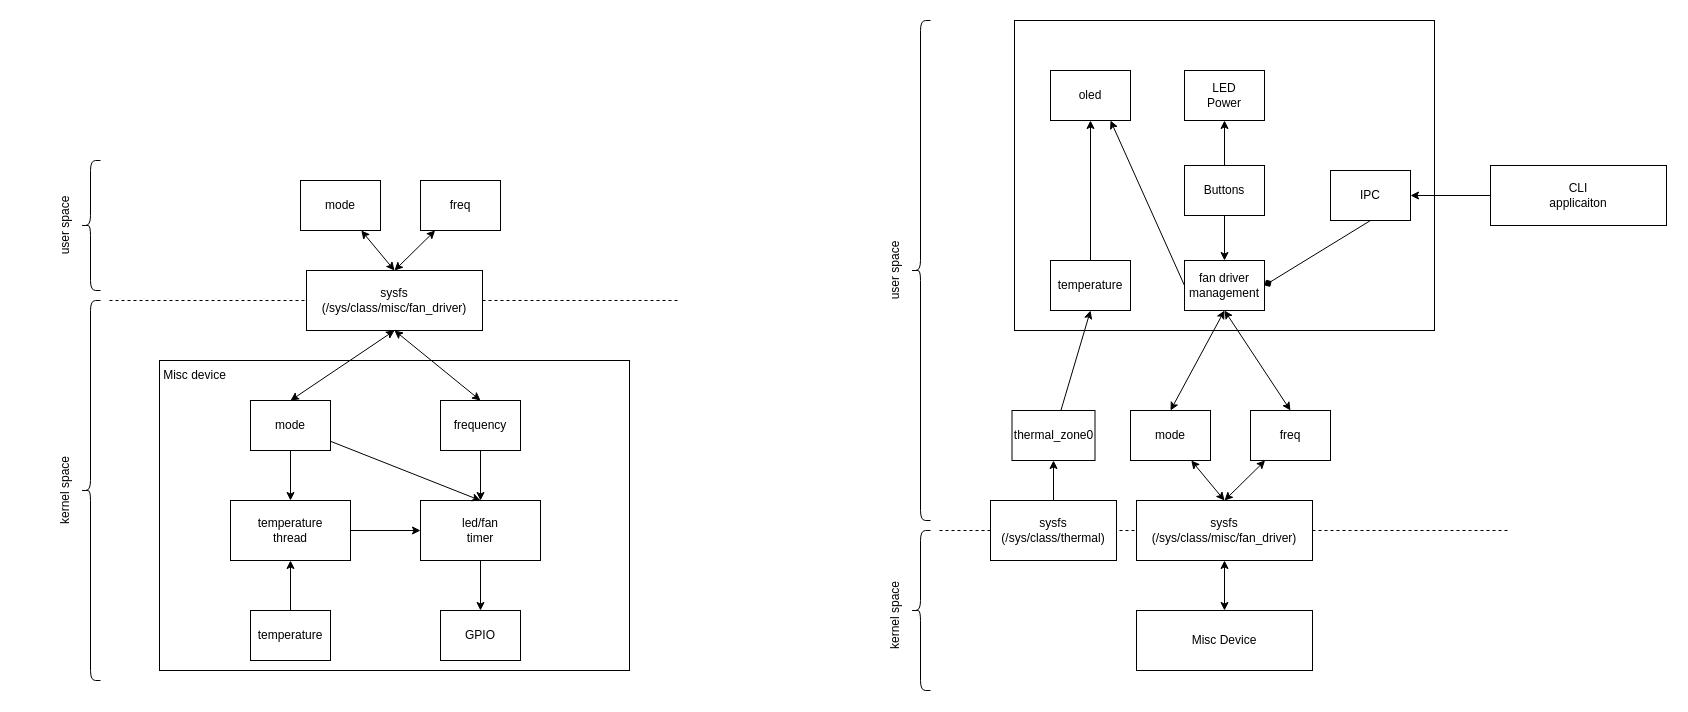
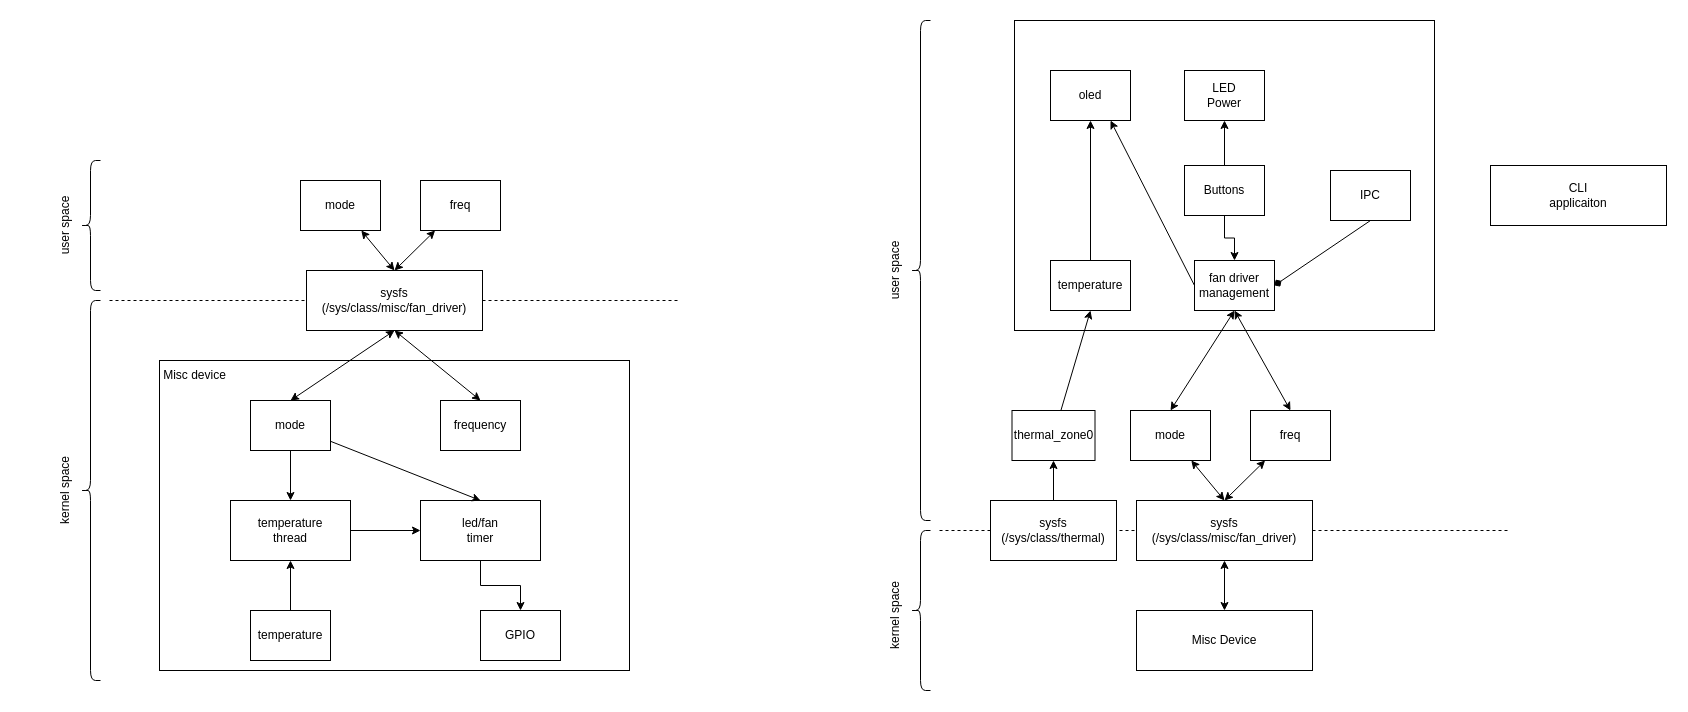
  <mxCell id="0" />
  <mxCell id="1" parent="0" />
  <mxCell id="2" value="" style="rounded=0;whiteSpace=wrap;html=1;" vertex="1" parent="1"><mxGeometry x="1014" y="20" width="420" height="310" as="geometry" /></mxCell>
  <mxCell id="3" value="" style="rounded=0;whiteSpace=wrap;html=1;" vertex="1" parent="1"><mxGeometry x="159" y="360" width="470" height="310" as="geometry" /></mxCell>
  <mxCell id="4" style="edgeStyle=orthogonalEdgeStyle;rounded=0;orthogonalLoop=1;jettySize=auto;html=1;entryX=0;entryY=0.5;entryDx=0;entryDy=0;" edge="1" parent="1" source="5" target="7"><mxGeometry relative="1" as="geometry" /></mxCell>
  <mxCell id="5" value="temperature&lt;br&gt;thread" style="rounded=0;whiteSpace=wrap;html=1;" vertex="1" parent="1"><mxGeometry x="230" y="500" width="120" height="60" as="geometry" /></mxCell>
  <mxCell id="6" style="edgeStyle=orthogonalEdgeStyle;rounded=0;orthogonalLoop=1;jettySize=auto;html=1;entryX=0.5;entryY=0;entryDx=0;entryDy=0;" edge="1" parent="1" source="7" target="10"><mxGeometry relative="1" as="geometry" /></mxCell>
  <mxCell id="7" value="led/fan&lt;br&gt;timer" style="rounded=0;whiteSpace=wrap;html=1;" vertex="1" parent="1"><mxGeometry x="420" y="500" width="120" height="60" as="geometry" /></mxCell>
  <mxCell id="8" style="edgeStyle=orthogonalEdgeStyle;rounded=0;orthogonalLoop=1;jettySize=auto;html=1;entryX=0.5;entryY=1;entryDx=0;entryDy=0;" edge="1" parent="1" source="9" target="5"><mxGeometry relative="1" as="geometry" /></mxCell>
  <mxCell id="9" value="temperature" style="rounded=0;whiteSpace=wrap;html=1;" vertex="1" parent="1"><mxGeometry x="250" y="610" width="80" height="50" as="geometry" /></mxCell>
- <mxCell id="10" value="GPIO" style="rounded=0;whiteSpace=wrap;html=1;" vertex="1" parent="1"><mxGeometry x="440" y="610" width="80" height="50" as="geometry" /></mxCell>
+ <mxCell id="10" value="GPIO" style="rounded=0;whiteSpace=wrap;html=1;" vertex="1" parent="1"><mxGeometry x="480" y="610" width="80" height="50" as="geometry" /></mxCell>
  <mxCell id="11" value="" style="endArrow=none;dashed=1;html=1;rounded=0;" edge="1" parent="1" source="21"><mxGeometry width="50" height="50" relative="1" as="geometry"><mxPoint x="109" y="300" as="sourcePoint" /><mxPoint x="679" y="300" as="targetPoint" /></mxGeometry></mxCell>
  <mxCell id="12" style="edgeStyle=orthogonalEdgeStyle;rounded=0;orthogonalLoop=1;jettySize=auto;html=1;entryX=0.5;entryY=0;entryDx=0;entryDy=0;" edge="1" parent="1" source="14" target="5"><mxGeometry relative="1" as="geometry" /></mxCell>
  <mxCell id="13" style="rounded=0;orthogonalLoop=1;jettySize=auto;html=1;entryX=0.5;entryY=0;entryDx=0;entryDy=0;" edge="1" parent="1" source="14" target="7"><mxGeometry relative="1" as="geometry" /></mxCell>
  <mxCell id="14" value="mode" style="rounded=0;whiteSpace=wrap;html=1;" vertex="1" parent="1"><mxGeometry x="250" y="400" width="80" height="50" as="geometry" /></mxCell>
- <mxCell id="15" style="edgeStyle=orthogonalEdgeStyle;rounded=0;orthogonalLoop=1;jettySize=auto;html=1;entryX=0.5;entryY=0;entryDx=0;entryDy=0;" edge="1" parent="1" source="16" target="7"><mxGeometry relative="1" as="geometry" /></mxCell>
  <mxCell id="16" value="frequency" style="rounded=0;whiteSpace=wrap;html=1;" vertex="1" parent="1"><mxGeometry x="440" y="400" width="80" height="50" as="geometry" /></mxCell>
  <mxCell id="17" value="Misc device" style="text;html=1;strokeColor=none;fillColor=none;align=center;verticalAlign=middle;whiteSpace=wrap;rounded=0;" vertex="1" parent="1"><mxGeometry x="159" y="360" width="71" height="30" as="geometry" /></mxCell>
  <mxCell id="18" value="" style="endArrow=none;dashed=1;html=1;rounded=0;" edge="1" parent="1" target="21"><mxGeometry width="50" height="50" relative="1" as="geometry"><mxPoint x="109" y="300" as="sourcePoint" /><mxPoint x="679" y="300" as="targetPoint" /></mxGeometry></mxCell>
  <mxCell id="19" style="rounded=0;orthogonalLoop=1;jettySize=auto;html=1;entryX=0.5;entryY=0;entryDx=0;entryDy=0;exitX=0.5;exitY=1;exitDx=0;exitDy=0;startArrow=classic;startFill=1;" edge="1" parent="1" source="21" target="14"><mxGeometry relative="1" as="geometry"><mxPoint x="363" y="330" as="sourcePoint" /></mxGeometry></mxCell>
  <mxCell id="20" style="rounded=0;orthogonalLoop=1;jettySize=auto;html=1;entryX=0.5;entryY=0;entryDx=0;entryDy=0;exitX=0.5;exitY=1;exitDx=0;exitDy=0;startArrow=classic;startFill=1;" edge="1" parent="1" source="21" target="16"><mxGeometry relative="1" as="geometry" /></mxCell>
  <mxCell id="21" value="sysfs&lt;br&gt;(/sys/class/misc/fan_driver)" style="rounded=0;whiteSpace=wrap;html=1;" vertex="1" parent="1"><mxGeometry x="306" y="270" width="176" height="60" as="geometry" /></mxCell>
  <mxCell id="22" style="rounded=0;orthogonalLoop=1;jettySize=auto;html=1;entryX=0.5;entryY=0;entryDx=0;entryDy=0;startArrow=classic;startFill=1;" edge="1" parent="1" source="23" target="21"><mxGeometry relative="1" as="geometry" /></mxCell>
  <mxCell id="23" value="mode" style="rounded=0;whiteSpace=wrap;html=1;" vertex="1" parent="1"><mxGeometry x="300" y="180" width="80" height="50" as="geometry" /></mxCell>
  <mxCell id="24" style="rounded=0;orthogonalLoop=1;jettySize=auto;html=1;entryX=0.5;entryY=0;entryDx=0;entryDy=0;startArrow=classic;startFill=1;" edge="1" parent="1" source="25" target="21"><mxGeometry relative="1" as="geometry" /></mxCell>
  <mxCell id="25" value="freq" style="rounded=0;whiteSpace=wrap;html=1;" vertex="1" parent="1"><mxGeometry x="420" y="180" width="80" height="50" as="geometry" /></mxCell>
  <mxCell id="26" value="" style="shape=curlyBracket;whiteSpace=wrap;html=1;rounded=1;labelPosition=left;verticalLabelPosition=middle;align=right;verticalAlign=middle;" vertex="1" parent="1"><mxGeometry x="80" y="300" width="20" height="380" as="geometry" /></mxCell>
  <mxCell id="27" value="" style="shape=curlyBracket;whiteSpace=wrap;html=1;rounded=1;labelPosition=left;verticalLabelPosition=middle;align=right;verticalAlign=middle;" vertex="1" parent="1"><mxGeometry x="80" y="160" width="20" height="130" as="geometry" /></mxCell>
  <mxCell id="28" value="kernel space" style="text;html=1;strokeColor=none;fillColor=none;align=center;verticalAlign=middle;whiteSpace=wrap;rounded=0;rotation=-90;" vertex="1" parent="1"><mxGeometry x="20" y="475" width="90" height="30" as="geometry" /></mxCell>
  <mxCell id="29" value="user space" style="text;html=1;strokeColor=none;fillColor=none;align=center;verticalAlign=middle;whiteSpace=wrap;rounded=0;rotation=-90;" vertex="1" parent="1"><mxGeometry x="20" y="210" width="90" height="30" as="geometry" /></mxCell>
  <mxCell id="30" value="" style="endArrow=none;dashed=1;html=1;rounded=0;" edge="1" parent="1" source="33"><mxGeometry width="50" height="50" relative="1" as="geometry"><mxPoint x="939" y="530" as="sourcePoint" /><mxPoint x="1509" y="530" as="targetPoint" /></mxGeometry></mxCell>
  <mxCell id="31" value="" style="endArrow=none;dashed=1;html=1;rounded=0;" edge="1" parent="1" target="33"><mxGeometry width="50" height="50" relative="1" as="geometry"><mxPoint x="939" y="530" as="sourcePoint" /><mxPoint x="1509" y="530" as="targetPoint" /></mxGeometry></mxCell>
  <mxCell id="32" style="rounded=0;orthogonalLoop=1;jettySize=auto;html=1;entryX=0.5;entryY=0;entryDx=0;entryDy=0;startArrow=classic;startFill=1;" edge="1" parent="1" source="33" target="42"><mxGeometry relative="1" as="geometry" /></mxCell>
  <mxCell id="33" value="sysfs&lt;br&gt;(/sys/class/misc/fan_driver)" style="rounded=0;whiteSpace=wrap;html=1;" vertex="1" parent="1"><mxGeometry x="1136" y="500" width="176" height="60" as="geometry" /></mxCell>
  <mxCell id="34" style="rounded=0;orthogonalLoop=1;jettySize=auto;html=1;entryX=0.5;entryY=0;entryDx=0;entryDy=0;startArrow=classic;startFill=1;" edge="1" parent="1" source="35" target="33"><mxGeometry relative="1" as="geometry" /></mxCell>
  <mxCell id="35" value="mode" style="rounded=0;whiteSpace=wrap;html=1;" vertex="1" parent="1"><mxGeometry x="1130" y="410" width="80" height="50" as="geometry" /></mxCell>
  <mxCell id="36" style="rounded=0;orthogonalLoop=1;jettySize=auto;html=1;entryX=0.5;entryY=0;entryDx=0;entryDy=0;startArrow=classic;startFill=1;" edge="1" parent="1" source="37" target="33"><mxGeometry relative="1" as="geometry" /></mxCell>
  <mxCell id="37" value="freq" style="rounded=0;whiteSpace=wrap;html=1;" vertex="1" parent="1"><mxGeometry x="1250" y="410" width="80" height="50" as="geometry" /></mxCell>
  <mxCell id="38" value="" style="shape=curlyBracket;whiteSpace=wrap;html=1;rounded=1;labelPosition=left;verticalLabelPosition=middle;align=right;verticalAlign=middle;" vertex="1" parent="1"><mxGeometry x="910" y="530" width="20" height="160" as="geometry" /></mxCell>
  <mxCell id="39" value="" style="shape=curlyBracket;whiteSpace=wrap;html=1;rounded=1;labelPosition=left;verticalLabelPosition=middle;align=right;verticalAlign=middle;" vertex="1" parent="1"><mxGeometry x="910" y="20" width="20" height="500" as="geometry" /></mxCell>
  <mxCell id="40" value="kernel space" style="text;html=1;strokeColor=none;fillColor=none;align=center;verticalAlign=middle;whiteSpace=wrap;rounded=0;rotation=-90;" vertex="1" parent="1"><mxGeometry x="850" y="600" width="90" height="30" as="geometry" /></mxCell>
  <mxCell id="41" value="user space" style="text;html=1;strokeColor=none;fillColor=none;align=center;verticalAlign=middle;whiteSpace=wrap;rounded=0;rotation=-90;" vertex="1" parent="1"><mxGeometry x="850" y="255" width="90" height="30" as="geometry" /></mxCell>
  <mxCell id="42" value="Misc Device" style="rounded=0;whiteSpace=wrap;html=1;" vertex="1" parent="1"><mxGeometry x="1136" y="610" width="176" height="60" as="geometry" /></mxCell>
  <mxCell id="43" style="rounded=0;orthogonalLoop=1;jettySize=auto;html=1;entryX=0.5;entryY=0;entryDx=0;entryDy=0;startArrow=classic;startFill=1;exitX=0.5;exitY=1;exitDx=0;exitDy=0;" edge="1" parent="1" source="46" target="35"><mxGeometry relative="1" as="geometry" /></mxCell>
  <mxCell id="44" style="rounded=0;orthogonalLoop=1;jettySize=auto;html=1;entryX=0.5;entryY=0;entryDx=0;entryDy=0;startArrow=classic;startFill=1;exitX=0.5;exitY=1;exitDx=0;exitDy=0;" edge="1" parent="1" source="46" target="37"><mxGeometry relative="1" as="geometry" /></mxCell>
  <mxCell id="45" style="rounded=0;orthogonalLoop=1;jettySize=auto;html=1;entryX=0.75;entryY=1;entryDx=0;entryDy=0;exitX=0;exitY=0.5;exitDx=0;exitDy=0;" edge="1" parent="1" source="46" target="55"><mxGeometry relative="1" as="geometry" /></mxCell>
- <mxCell id="46" value="fan driver management" style="rounded=0;whiteSpace=wrap;html=1;" vertex="1" parent="1"><mxGeometry x="1184" y="260" width="80" height="50" as="geometry" /></mxCell>
+ <mxCell id="46" value="fan driver management" style="rounded=0;whiteSpace=wrap;html=1;" vertex="1" parent="1"><mxGeometry x="1194" y="260" width="80" height="50" as="geometry" /></mxCell>
  <mxCell id="47" value="LED&lt;br&gt;Power" style="rounded=0;whiteSpace=wrap;html=1;" vertex="1" parent="1"><mxGeometry x="1184" y="70" width="80" height="50" as="geometry" /></mxCell>
  <mxCell id="48" style="edgeStyle=orthogonalEdgeStyle;rounded=0;orthogonalLoop=1;jettySize=auto;html=1;entryX=0.5;entryY=0;entryDx=0;entryDy=0;" edge="1" parent="1" source="50" target="46"><mxGeometry relative="1" as="geometry" /></mxCell>
  <mxCell id="49" style="edgeStyle=orthogonalEdgeStyle;rounded=0;orthogonalLoop=1;jettySize=auto;html=1;entryX=0.5;entryY=1;entryDx=0;entryDy=0;" edge="1" parent="1" source="50" target="47"><mxGeometry relative="1" as="geometry" /></mxCell>
  <mxCell id="50" value="Buttons" style="rounded=0;whiteSpace=wrap;html=1;" vertex="1" parent="1"><mxGeometry x="1184" y="165" width="80" height="50" as="geometry" /></mxCell>
  <mxCell id="51" style="rounded=0;orthogonalLoop=1;jettySize=auto;html=1;entryX=1;entryY=0.5;entryDx=0;entryDy=0;exitX=0.5;exitY=1;exitDx=0;exitDy=0;endArrow=diamond;" edge="1" parent="1" source="52" target="46"><mxGeometry relative="1" as="geometry" /></mxCell>
  <mxCell id="52" value="IPC" style="rounded=0;whiteSpace=wrap;html=1;" vertex="1" parent="1"><mxGeometry x="1330" y="170" width="80" height="50" as="geometry" /></mxCell>
- <mxCell id="53" style="edgeStyle=orthogonalEdgeStyle;rounded=0;orthogonalLoop=1;jettySize=auto;html=1;entryX=1;entryY=0.5;entryDx=0;entryDy=0;" edge="1" parent="1" source="54" target="52"><mxGeometry relative="1" as="geometry" /></mxCell>
  <mxCell id="54" value="CLI&lt;br&gt;applicaiton" style="rounded=0;whiteSpace=wrap;html=1;" vertex="1" parent="1"><mxGeometry x="1490" y="165" width="176" height="60" as="geometry" /></mxCell>
  <mxCell id="55" value="oled" style="rounded=0;whiteSpace=wrap;html=1;" vertex="1" parent="1"><mxGeometry x="1050" y="70" width="80" height="50" as="geometry" /></mxCell>
  <mxCell id="56" style="edgeStyle=orthogonalEdgeStyle;rounded=0;orthogonalLoop=1;jettySize=auto;html=1;entryX=0.5;entryY=1;entryDx=0;entryDy=0;" edge="1" parent="1" source="57" target="59"><mxGeometry relative="1" as="geometry" /></mxCell>
  <mxCell id="57" value="sysfs&lt;br&gt;(/sys/class/thermal&lt;span style=&quot;background-color: initial;&quot;&gt;)&lt;/span&gt;" style="rounded=0;whiteSpace=wrap;html=1;" vertex="1" parent="1"><mxGeometry x="990" y="500" width="126" height="60" as="geometry" /></mxCell>
  <mxCell id="58" style="rounded=0;orthogonalLoop=1;jettySize=auto;html=1;entryX=0.5;entryY=1;entryDx=0;entryDy=0;" edge="1" parent="1" source="59" target="61"><mxGeometry relative="1" as="geometry"><mxPoint x="1090" y="260" as="targetPoint" /></mxGeometry></mxCell>
  <mxCell id="59" value="thermal_zone0" style="rounded=0;whiteSpace=wrap;html=1;" vertex="1" parent="1"><mxGeometry x="1011.5" y="410" width="83" height="50" as="geometry" /></mxCell>
  <mxCell id="60" style="edgeStyle=orthogonalEdgeStyle;rounded=0;orthogonalLoop=1;jettySize=auto;html=1;entryX=0.5;entryY=1;entryDx=0;entryDy=0;" edge="1" parent="1" source="61" target="55"><mxGeometry relative="1" as="geometry" /></mxCell>
  <mxCell id="61" value="temperature" style="rounded=0;whiteSpace=wrap;html=1;" vertex="1" parent="1"><mxGeometry x="1050" y="260" width="80" height="50" as="geometry" /></mxCell>
